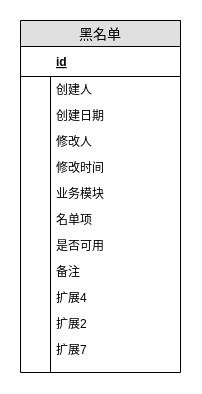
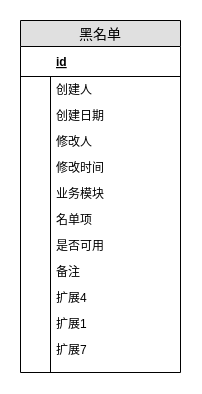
  <mxCell id="0" />
  <mxCell id="1" parent="0" />
  <mxCell id="2" value="黑名单" style="swimlane;fontStyle=0;childLayout=stackLayout;horizontal=1;startSize=26;fillColor=#e0e0e0;horizontalStack=0;resizeParent=1;resizeParentMax=0;resizeLast=0;collapsible=1;marginBottom=0;swimlaneFillColor=#ffffff;align=center;fontSize=14;" vertex="1" parent="1"><mxGeometry x="20" y="20" width="160" height="352" as="geometry" /></mxCell>
  <mxCell id="3" value="id" style="shape=partialRectangle;top=0;left=0;right=0;bottom=1;align=left;verticalAlign=middle;fillColor=none;spacingLeft=34;spacingRight=4;overflow=hidden;rotatable=0;points=[[0,0.5],[1,0.5]];portConstraint=eastwest;dropTarget=0;fontStyle=5;fontSize=12;" vertex="1" parent="2"><mxGeometry y="26" width="160" height="30" as="geometry" /></mxCell>
  <mxCell id="4" value="创建人" style="shape=partialRectangle;top=0;left=0;right=0;bottom=0;align=left;verticalAlign=top;fillColor=none;spacingLeft=34;spacingRight=4;overflow=hidden;rotatable=0;points=[[0,0.5],[1,0.5]];portConstraint=eastwest;dropTarget=0;fontSize=12;" vertex="1" parent="2"><mxGeometry y="56" width="160" height="26" as="geometry" /></mxCell>
  <mxCell id="5" value="" style="shape=partialRectangle;top=0;left=0;bottom=0;fillColor=none;align=left;verticalAlign=top;spacingLeft=4;spacingRight=4;overflow=hidden;rotatable=0;points=[];portConstraint=eastwest;part=1;fontSize=12;" vertex="1" connectable="0" parent="4"><mxGeometry width="30" height="26" as="geometry" /></mxCell>
  <mxCell id="6" value="创建日期" style="shape=partialRectangle;top=0;left=0;right=0;bottom=0;align=left;verticalAlign=top;fillColor=none;spacingLeft=34;spacingRight=4;overflow=hidden;rotatable=0;points=[[0,0.5],[1,0.5]];portConstraint=eastwest;dropTarget=0;fontSize=12;" vertex="1" parent="2"><mxGeometry y="82" width="160" height="26" as="geometry" /></mxCell>
  <mxCell id="7" value="" style="shape=partialRectangle;top=0;left=0;bottom=0;fillColor=none;align=left;verticalAlign=top;spacingLeft=4;spacingRight=4;overflow=hidden;rotatable=0;points=[];portConstraint=eastwest;part=1;fontSize=12;" vertex="1" connectable="0" parent="6"><mxGeometry width="30" height="26" as="geometry" /></mxCell>
  <mxCell id="8" value="修改人" style="shape=partialRectangle;top=0;left=0;right=0;bottom=0;align=left;verticalAlign=top;fillColor=none;spacingLeft=34;spacingRight=4;overflow=hidden;rotatable=0;points=[[0,0.5],[1,0.5]];portConstraint=eastwest;dropTarget=0;fontSize=12;" vertex="1" parent="2"><mxGeometry y="108" width="160" height="26" as="geometry" /></mxCell>
  <mxCell id="9" value="" style="shape=partialRectangle;top=0;left=0;bottom=0;fillColor=none;align=left;verticalAlign=top;spacingLeft=4;spacingRight=4;overflow=hidden;rotatable=0;points=[];portConstraint=eastwest;part=1;fontSize=12;" vertex="1" connectable="0" parent="8"><mxGeometry width="30" height="26" as="geometry" /></mxCell>
  <mxCell id="10" value="修改时间" style="shape=partialRectangle;top=0;left=0;right=0;bottom=0;align=left;verticalAlign=top;fillColor=none;spacingLeft=34;spacingRight=4;overflow=hidden;rotatable=0;points=[[0,0.5],[1,0.5]];portConstraint=eastwest;dropTarget=0;fontSize=12;" vertex="1" parent="2"><mxGeometry y="134" width="160" height="26" as="geometry" /></mxCell>
  <mxCell id="11" value="" style="shape=partialRectangle;top=0;left=0;bottom=0;fillColor=none;align=left;verticalAlign=top;spacingLeft=4;spacingRight=4;overflow=hidden;rotatable=0;points=[];portConstraint=eastwest;part=1;fontSize=12;" vertex="1" connectable="0" parent="10"><mxGeometry width="30" height="26" as="geometry" /></mxCell>
  <mxCell id="12" value="业务模块" style="shape=partialRectangle;top=0;left=0;right=0;bottom=0;align=left;verticalAlign=top;fillColor=none;spacingLeft=34;spacingRight=4;overflow=hidden;rotatable=0;points=[[0,0.5],[1,0.5]];portConstraint=eastwest;dropTarget=0;fontSize=12;" vertex="1" parent="2"><mxGeometry y="160" width="160" height="26" as="geometry" /></mxCell>
  <mxCell id="13" value="" style="shape=partialRectangle;top=0;left=0;bottom=0;fillColor=none;align=left;verticalAlign=top;spacingLeft=4;spacingRight=4;overflow=hidden;rotatable=0;points=[];portConstraint=eastwest;part=1;fontSize=12;" vertex="1" connectable="0" parent="12"><mxGeometry width="30" height="26" as="geometry" /></mxCell>
  <mxCell id="14" value="名单项" style="shape=partialRectangle;top=0;left=0;right=0;bottom=0;align=left;verticalAlign=top;fillColor=none;spacingLeft=34;spacingRight=4;overflow=hidden;rotatable=0;points=[[0,0.5],[1,0.5]];portConstraint=eastwest;dropTarget=0;fontSize=12;" vertex="1" parent="2"><mxGeometry y="186" width="160" height="26" as="geometry" /></mxCell>
  <mxCell id="15" value="" style="shape=partialRectangle;top=0;left=0;bottom=0;fillColor=none;align=left;verticalAlign=top;spacingLeft=4;spacingRight=4;overflow=hidden;rotatable=0;points=[];portConstraint=eastwest;part=1;fontSize=12;" vertex="1" connectable="0" parent="14"><mxGeometry width="30" height="26" as="geometry" /></mxCell>
  <mxCell id="16" value="是否可用" style="shape=partialRectangle;top=0;left=0;right=0;bottom=0;align=left;verticalAlign=top;fillColor=none;spacingLeft=34;spacingRight=4;overflow=hidden;rotatable=0;points=[[0,0.5],[1,0.5]];portConstraint=eastwest;dropTarget=0;fontSize=12;" vertex="1" parent="2"><mxGeometry y="212" width="160" height="26" as="geometry" /></mxCell>
  <mxCell id="17" value="" style="shape=partialRectangle;top=0;left=0;bottom=0;fillColor=none;align=left;verticalAlign=top;spacingLeft=4;spacingRight=4;overflow=hidden;rotatable=0;points=[];portConstraint=eastwest;part=1;fontSize=12;" vertex="1" connectable="0" parent="16"><mxGeometry width="30" height="26" as="geometry" /></mxCell>
  <mxCell id="18" value="备注" style="shape=partialRectangle;top=0;left=0;right=0;bottom=0;align=left;verticalAlign=top;fillColor=none;spacingLeft=34;spacingRight=4;overflow=hidden;rotatable=0;points=[[0,0.5],[1,0.5]];portConstraint=eastwest;dropTarget=0;fontSize=12;" vertex="1" parent="2"><mxGeometry y="238" width="160" height="26" as="geometry" /></mxCell>
  <mxCell id="19" value="" style="shape=partialRectangle;top=0;left=0;bottom=0;fillColor=none;align=left;verticalAlign=top;spacingLeft=4;spacingRight=4;overflow=hidden;rotatable=0;points=[];portConstraint=eastwest;part=1;fontSize=12;" vertex="1" connectable="0" parent="18"><mxGeometry width="30" height="26" as="geometry" /></mxCell>
  <mxCell id="20" value="扩展4" style="shape=partialRectangle;top=0;left=0;right=0;bottom=0;align=left;verticalAlign=top;fillColor=none;spacingLeft=34;spacingRight=4;overflow=hidden;rotatable=0;points=[[0,0.5],[1,0.5]];portConstraint=eastwest;dropTarget=0;fontSize=12;" vertex="1" parent="2"><mxGeometry y="264" width="160" height="26" as="geometry" /></mxCell>
  <mxCell id="21" value="" style="shape=partialRectangle;top=0;left=0;bottom=0;fillColor=none;align=left;verticalAlign=top;spacingLeft=4;spacingRight=4;overflow=hidden;rotatable=0;points=[];portConstraint=eastwest;part=1;fontSize=12;" vertex="1" connectable="0" parent="20"><mxGeometry width="30" height="26" as="geometry" /></mxCell>
- <mxCell id="22" value="扩展2" style="shape=partialRectangle;top=0;left=0;right=0;bottom=0;align=left;verticalAlign=top;fillColor=none;spacingLeft=34;spacingRight=4;overflow=hidden;rotatable=0;points=[[0,0.5],[1,0.5]];portConstraint=eastwest;dropTarget=0;fontSize=12;" vertex="1" parent="2"><mxGeometry y="290" width="160" height="26" as="geometry" /></mxCell>
+ <mxCell id="22" value="扩展1" style="shape=partialRectangle;top=0;left=0;right=0;bottom=0;align=left;verticalAlign=top;fillColor=none;spacingLeft=34;spacingRight=4;overflow=hidden;rotatable=0;points=[[0,0.5],[1,0.5]];portConstraint=eastwest;dropTarget=0;fontSize=12;" vertex="1" parent="2"><mxGeometry y="290" width="160" height="26" as="geometry" /></mxCell>
  <mxCell id="23" value="" style="shape=partialRectangle;top=0;left=0;bottom=0;fillColor=none;align=left;verticalAlign=top;spacingLeft=4;spacingRight=4;overflow=hidden;rotatable=0;points=[];portConstraint=eastwest;part=1;fontSize=12;" vertex="1" connectable="0" parent="22"><mxGeometry width="30" height="26" as="geometry" /></mxCell>
  <mxCell id="24" value="扩展7" style="shape=partialRectangle;top=0;left=0;right=0;bottom=0;align=left;verticalAlign=top;fillColor=none;spacingLeft=34;spacingRight=4;overflow=hidden;rotatable=0;points=[[0,0.5],[1,0.5]];portConstraint=eastwest;dropTarget=0;fontSize=12;" vertex="1" parent="2"><mxGeometry y="316" width="160" height="26" as="geometry" /></mxCell>
  <mxCell id="25" value="" style="shape=partialRectangle;top=0;left=0;bottom=0;fillColor=none;align=left;verticalAlign=top;spacingLeft=4;spacingRight=4;overflow=hidden;rotatable=0;points=[];portConstraint=eastwest;part=1;fontSize=12;" vertex="1" connectable="0" parent="24"><mxGeometry width="30" height="26" as="geometry" /></mxCell>
  <mxCell id="26" value="" style="shape=partialRectangle;top=0;left=0;right=0;bottom=0;align=left;verticalAlign=top;fillColor=none;spacingLeft=34;spacingRight=4;overflow=hidden;rotatable=0;points=[[0,0.5],[1,0.5]];portConstraint=eastwest;dropTarget=0;fontSize=12;" vertex="1" parent="2"><mxGeometry y="342" width="160" height="10" as="geometry" /></mxCell>
  <mxCell id="27" value="" style="shape=partialRectangle;top=0;left=0;bottom=0;fillColor=none;align=left;verticalAlign=top;spacingLeft=4;spacingRight=4;overflow=hidden;rotatable=0;points=[];portConstraint=eastwest;part=1;fontSize=12;" vertex="1" connectable="0" parent="26"><mxGeometry width="30" height="10" as="geometry" /></mxCell>
